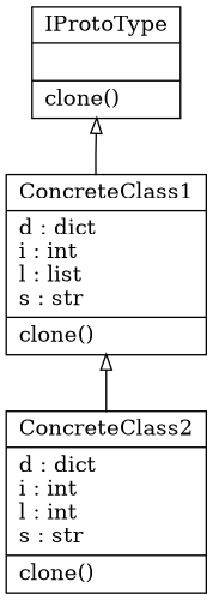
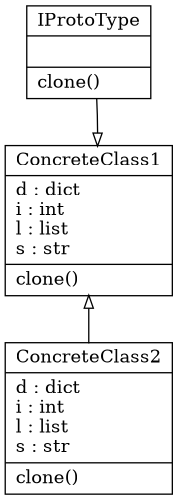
  digraph {
    rankdir=BT
    node [shape=record]
    edge [arrowhead=empty arrowtail=none]
    n1 [label="{ConcreteClass1|d : dict\li : int\ll : list\ls : str\l|clone()\l}"]
    n2 [label="{IProtoType|\l|clone()\l}"]
-   n3 [label="{ConcreteClass2|d : dict\li : int\ll : int\ls : str\l|clone()\l}"]
-   n1 -> n2
+   n3 [label="{ConcreteClass2|d : dict\li : int\ll : list\ls : str\l|clone()\l}"]
+   n2 -> n1
    n3 -> n1
  }
